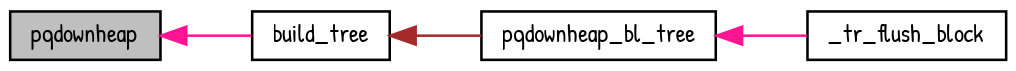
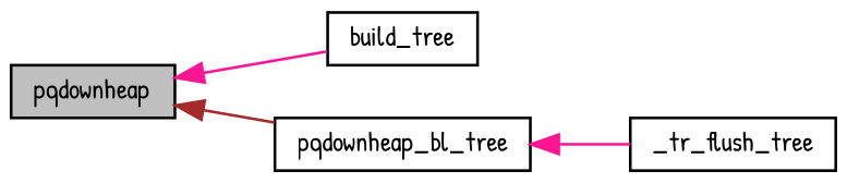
  digraph {
    fontname="Patrick Hand"
    rankdir=LR
    node [color=black fillcolor=white fontname="Patrick Hand" fontsize=10 shape=record style=filled]
    edge [color=deeppink dir=back fontname="Patrick Hand" fontsize=10 labelfontname=Helvetica labelfontsize=10 style=solid]
    n1 [fillcolor=grey75 fontcolor=black height=0.2 label=pqdownheap width=0.4]
    n2 [height=0.2 label=build_tree width=0.4]
    n3 [height=0.2 label=pqdownheap_bl_tree width=0.4]
-   n4 [height=0.2 label=_tr_flush_block width=0.4]
+   n4 [height=0.2 label=_tr_flush_tree width=0.4]
    n1 -> n2
-   n2 -> n3 [color=brown]
+   n1 -> n3 [color=brown]
    n3 -> n4
  }
